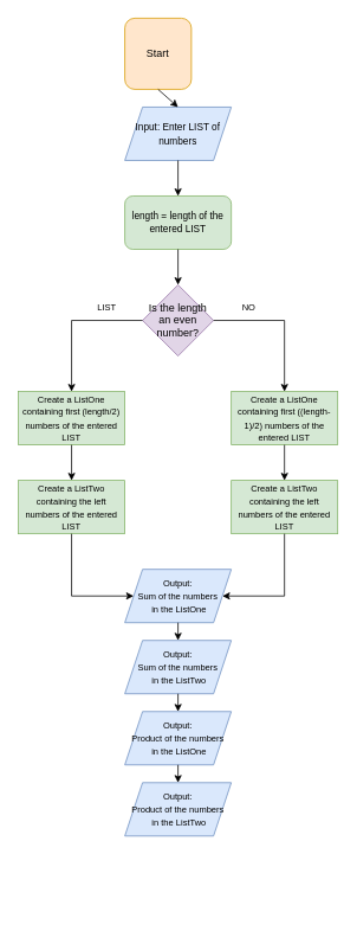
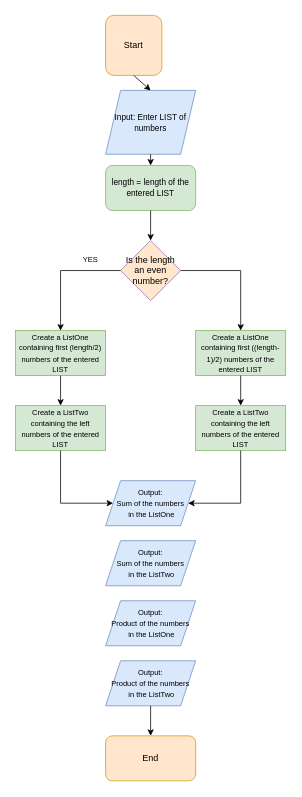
  <mxCell id="0" />
  <mxCell id="1" parent="0" />
  <mxCell id="2" value="Start" style="rounded=1;whiteSpace=wrap;html=1;fillColor=#ffe6cc;strokeColor=#d79b00;" vertex="1" parent="1"><mxGeometry x="140" y="20" width="75" height="80" as="geometry" /></mxCell>
- <mxCell id="4" value="&lt;font style=&quot;font-size: 11px&quot;&gt;Input: Enter LIST of numbers&lt;/font&gt;" style="shape=parallelogram;perimeter=parallelogramPerimeter;whiteSpace=wrap;html=1;fixedSize=1;fillColor=#dae8fc;strokeColor=#6c8ebf;" vertex="1" parent="1"><mxGeometry x="140" y="120" width="120" height="60" as="geometry" /></mxCell>
- <mxCell id="5" value="Is the length an even number?" style="rhombus;whiteSpace=wrap;html=1;fillColor=#e1d5e7;strokeColor=#9673a6;" vertex="1" parent="1"><mxGeometry x="160" y="320" width="80" height="80" as="geometry" /></mxCell>
+ <mxCell id="3" value="End" style="rounded=1;whiteSpace=wrap;html=1;fillColor=#ffe6cc;strokeColor=#d79b00;" vertex="1" parent="1"><mxGeometry x="140" y="980" width="120" height="60" as="geometry" /></mxCell>
+ <mxCell id="4" value="&lt;font style=&quot;font-size: 11px&quot;&gt;Input: Enter LIST of numbers&lt;/font&gt;" style="shape=parallelogram;perimeter=parallelogramPerimeter;whiteSpace=wrap;html=1;fixedSize=1;fillColor=#dae8fc;strokeColor=#6c8ebf;" vertex="1" parent="1"><mxGeometry x="140" y="120" width="120" height="85" as="geometry" /></mxCell>
+ <mxCell id="5" value="Is the length an even number?" style="rhombus;whiteSpace=wrap;html=1;fillColor=#ffe6cc;strokeColor=#9673a6;" vertex="1" parent="1"><mxGeometry x="160" y="320" width="80" height="80" as="geometry" /></mxCell>
  <mxCell id="6" value="&lt;font style=&quot;font-size: 10px&quot;&gt;Create a ListOne containing first (length/2) numbers of the entered LIST&lt;/font&gt;" style="rounded=0;whiteSpace=wrap;html=1;fillColor=#d5e8d4;strokeColor=#82b366;" vertex="1" parent="1"><mxGeometry x="20" y="440" width="120" height="60" as="geometry" /></mxCell>
  <mxCell id="7" value="&lt;font style=&quot;font-size: 10px&quot;&gt;Create a ListTwo containing the left numbers of the entered LIST&lt;/font&gt;" style="rounded=0;whiteSpace=wrap;html=1;fillColor=#d5e8d4;strokeColor=#82b366;" vertex="1" parent="1"><mxGeometry x="20" y="540" width="120" height="60" as="geometry" /></mxCell>
  <mxCell id="8" value="&lt;font style=&quot;font-size: 10px&quot;&gt;Output:&lt;br&gt;Sum of the numbers&lt;br&gt;&amp;nbsp;in the ListOne&lt;/font&gt;" style="shape=parallelogram;perimeter=parallelogramPerimeter;whiteSpace=wrap;html=1;fixedSize=1;fillColor=#dae8fc;strokeColor=#6c8ebf;" vertex="1" parent="1"><mxGeometry x="140" y="640" width="120" height="60" as="geometry" /></mxCell>
  <mxCell id="9" value="&lt;font style=&quot;font-size: 10px&quot;&gt;Output:&lt;br&gt;Sum of the numbers&lt;br&gt;&amp;nbsp;in the ListTwo&lt;/font&gt;" style="shape=parallelogram;perimeter=parallelogramPerimeter;whiteSpace=wrap;html=1;fixedSize=1;fillColor=#dae8fc;strokeColor=#6c8ebf;" vertex="1" parent="1"><mxGeometry x="140" y="720" width="120" height="60" as="geometry" /></mxCell>
  <mxCell id="10" value="&lt;font style=&quot;font-size: 10px&quot;&gt;Output:&lt;br&gt;Product of the numbers&lt;br&gt;&amp;nbsp;in the ListOne&lt;/font&gt;" style="shape=parallelogram;perimeter=parallelogramPerimeter;whiteSpace=wrap;html=1;fixedSize=1;fillColor=#dae8fc;strokeColor=#6c8ebf;" vertex="1" parent="1"><mxGeometry x="140" y="800" width="120" height="60" as="geometry" /></mxCell>
  <mxCell id="11" value="&lt;font style=&quot;font-size: 10px&quot;&gt;Output:&lt;br&gt;Product of the numbers&lt;br&gt;&amp;nbsp;in the ListTwo&lt;/font&gt;" style="shape=parallelogram;perimeter=parallelogramPerimeter;whiteSpace=wrap;html=1;fixedSize=1;fillColor=#dae8fc;strokeColor=#6c8ebf;" vertex="1" parent="1"><mxGeometry x="140" y="880" width="120" height="60" as="geometry" /></mxCell>
  <mxCell id="12" value="&lt;font style=&quot;font-size: 10px&quot;&gt;Create a ListOne containing first ((length-1)/2) numbers of the entered LIST&lt;/font&gt;" style="rounded=0;whiteSpace=wrap;html=1;fillColor=#d5e8d4;strokeColor=#82b366;" vertex="1" parent="1"><mxGeometry x="260" y="440" width="120" height="60" as="geometry" /></mxCell>
  <mxCell id="13" value="&lt;font style=&quot;font-size: 10px&quot;&gt;Create a ListTwo containing the left numbers of the entered LIST&lt;/font&gt;" style="rounded=0;whiteSpace=wrap;html=1;fillColor=#d5e8d4;strokeColor=#82b366;" vertex="1" parent="1"><mxGeometry x="260" y="540" width="120" height="60" as="geometry" /></mxCell>
  <mxCell id="14" value="length = length of the entered LIST" style="whiteSpace=wrap;html=1;fontSize=11;fillColor=#d5e8d4;strokeColor=#82b366;rounded=1;" vertex="1" parent="1"><mxGeometry x="140" y="220" width="120" height="60" as="geometry" /></mxCell>
  <mxCell id="15" value="" style="endArrow=classic;html=1;rounded=0;fontSize=10;entryX=0.5;entryY=0;entryDx=0;entryDy=0;exitX=0.5;exitY=1;exitDx=0;exitDy=0;" edge="1" parent="1" source="2" target="4"><mxGeometry width="50" height="50" relative="1" as="geometry"><mxPoint x="-30" y="230" as="sourcePoint" /><mxPoint x="20" y="180" as="targetPoint" /></mxGeometry></mxCell>
  <mxCell id="16" value="" style="endArrow=classic;html=1;rounded=0;fontSize=10;entryX=0.5;entryY=0;entryDx=0;entryDy=0;exitX=0.5;exitY=1;exitDx=0;exitDy=0;" edge="1" parent="1" source="4" target="14"><mxGeometry width="50" height="50" relative="1" as="geometry"><mxPoint x="-30" y="230" as="sourcePoint" /><mxPoint x="20" y="180" as="targetPoint" /></mxGeometry></mxCell>
  <mxCell id="17" value="" style="endArrow=classic;html=1;rounded=0;fontSize=10;entryX=0.5;entryY=0;entryDx=0;entryDy=0;exitX=0.5;exitY=1;exitDx=0;exitDy=0;" edge="1" parent="1" source="14" target="5"><mxGeometry width="50" height="50" relative="1" as="geometry"><mxPoint x="-30" y="430" as="sourcePoint" /><mxPoint x="20" y="380" as="targetPoint" /></mxGeometry></mxCell>
  <mxCell id="18" value="" style="endArrow=classic;html=1;rounded=0;fontSize=10;entryX=0.5;entryY=0;entryDx=0;entryDy=0;exitX=0;exitY=0.5;exitDx=0;exitDy=0;" edge="1" parent="1" source="5" target="6"><mxGeometry width="50" height="50" relative="1" as="geometry"><mxPoint x="-30" y="430" as="sourcePoint" /><mxPoint x="20" y="380" as="targetPoint" /><Array as="points"><mxPoint x="80" y="360" /></Array></mxGeometry></mxCell>
  <mxCell id="19" value="" style="endArrow=classic;html=1;rounded=0;fontSize=10;entryX=0.5;entryY=0;entryDx=0;entryDy=0;exitX=1;exitY=0.5;exitDx=0;exitDy=0;" edge="1" parent="1" source="5" target="12"><mxGeometry width="50" height="50" relative="1" as="geometry"><mxPoint x="-30" y="430" as="sourcePoint" /><mxPoint x="20" y="380" as="targetPoint" /><Array as="points"><mxPoint x="320" y="360" /></Array></mxGeometry></mxCell>
  <mxCell id="20" value="" style="endArrow=classic;html=1;rounded=0;fontSize=10;entryX=0.5;entryY=0;entryDx=0;entryDy=0;exitX=0.5;exitY=1;exitDx=0;exitDy=0;" edge="1" parent="1" source="6" target="7"><mxGeometry width="50" height="50" relative="1" as="geometry"><mxPoint x="-30" y="430" as="sourcePoint" /><mxPoint x="20" y="380" as="targetPoint" /></mxGeometry></mxCell>
  <mxCell id="21" value="" style="endArrow=classic;html=1;rounded=0;fontSize=10;entryX=0.5;entryY=0;entryDx=0;entryDy=0;exitX=0.5;exitY=1;exitDx=0;exitDy=0;" edge="1" parent="1" source="12" target="13"><mxGeometry width="50" height="50" relative="1" as="geometry"><mxPoint x="-30" y="430" as="sourcePoint" /><mxPoint x="20" y="380" as="targetPoint" /></mxGeometry></mxCell>
  <mxCell id="22" value="" style="endArrow=classic;html=1;rounded=0;fontSize=10;entryX=0;entryY=0.5;entryDx=0;entryDy=0;exitX=0.5;exitY=1;exitDx=0;exitDy=0;" edge="1" parent="1" source="7" target="8"><mxGeometry width="50" height="50" relative="1" as="geometry"><mxPoint x="-30" y="640" as="sourcePoint" /><mxPoint x="20" y="590" as="targetPoint" /><Array as="points"><mxPoint x="80" y="670" /></Array></mxGeometry></mxCell>
  <mxCell id="23" value="" style="endArrow=classic;html=1;rounded=0;fontSize=10;entryX=1;entryY=0.5;entryDx=0;entryDy=0;exitX=0.5;exitY=1;exitDx=0;exitDy=0;" edge="1" parent="1" source="13" target="8"><mxGeometry width="50" height="50" relative="1" as="geometry"><mxPoint x="-30" y="640" as="sourcePoint" /><mxPoint x="20" y="590" as="targetPoint" /><Array as="points"><mxPoint x="320" y="670" /></Array></mxGeometry></mxCell>
- <mxCell id="24" value="" style="endArrow=classic;html=1;rounded=0;fontSize=10;entryX=0.5;entryY=0;entryDx=0;entryDy=0;exitX=0.5;exitY=1;exitDx=0;exitDy=0;" edge="1" parent="1" source="8" target="9"><mxGeometry width="50" height="50" relative="1" as="geometry"><mxPoint x="-30" y="840" as="sourcePoint" /><mxPoint x="20" y="790" as="targetPoint" /></mxGeometry></mxCell>
- <mxCell id="25" value="" style="endArrow=classic;html=1;rounded=0;fontSize=10;entryX=0.5;entryY=0;entryDx=0;entryDy=0;exitX=0.5;exitY=1;exitDx=0;exitDy=0;" edge="1" parent="1" source="9" target="10"><mxGeometry width="50" height="50" relative="1" as="geometry"><mxPoint x="-30" y="840" as="sourcePoint" /><mxPoint x="20" y="790" as="targetPoint" /></mxGeometry></mxCell>
- <mxCell id="26" value="" style="endArrow=classic;html=1;rounded=0;fontSize=10;entryX=0.5;entryY=0;entryDx=0;entryDy=0;exitX=0.5;exitY=1;exitDx=0;exitDy=0;" edge="1" parent="1" source="10" target="11"><mxGeometry width="50" height="50" relative="1" as="geometry"><mxPoint x="-30" y="840" as="sourcePoint" /><mxPoint x="20" y="790" as="targetPoint" /></mxGeometry></mxCell>
- <mxCell id="28" value="LIST" style="text;html=1;strokeColor=none;fillColor=none;align=center;verticalAlign=middle;whiteSpace=wrap;rounded=0;fontSize=10;" vertex="1" parent="1"><mxGeometry x="90" y="330" width="60" height="30" as="geometry" /></mxCell>
- <mxCell id="29" value="NO" style="text;html=1;strokeColor=none;fillColor=none;align=center;verticalAlign=middle;whiteSpace=wrap;rounded=0;fontSize=10;" vertex="1" parent="1"><mxGeometry x="250" y="330" width="60" height="30" as="geometry" /></mxCell>
+ <mxCell id="27" value="" style="endArrow=classic;html=1;rounded=0;fontSize=10;entryX=0.5;entryY=0;entryDx=0;entryDy=0;exitX=0.5;exitY=1;exitDx=0;exitDy=0;" edge="1" parent="1" source="11" target="3"><mxGeometry width="50" height="50" relative="1" as="geometry"><mxPoint x="-30" y="840" as="sourcePoint" /><mxPoint x="20" y="790" as="targetPoint" /></mxGeometry></mxCell>
+ <mxCell id="28" value="YES" style="text;html=1;strokeColor=none;fillColor=none;align=center;verticalAlign=middle;whiteSpace=wrap;rounded=0;fontSize=10;" vertex="1" parent="1"><mxGeometry x="90" y="330" width="60" height="30" as="geometry" /></mxCell>
